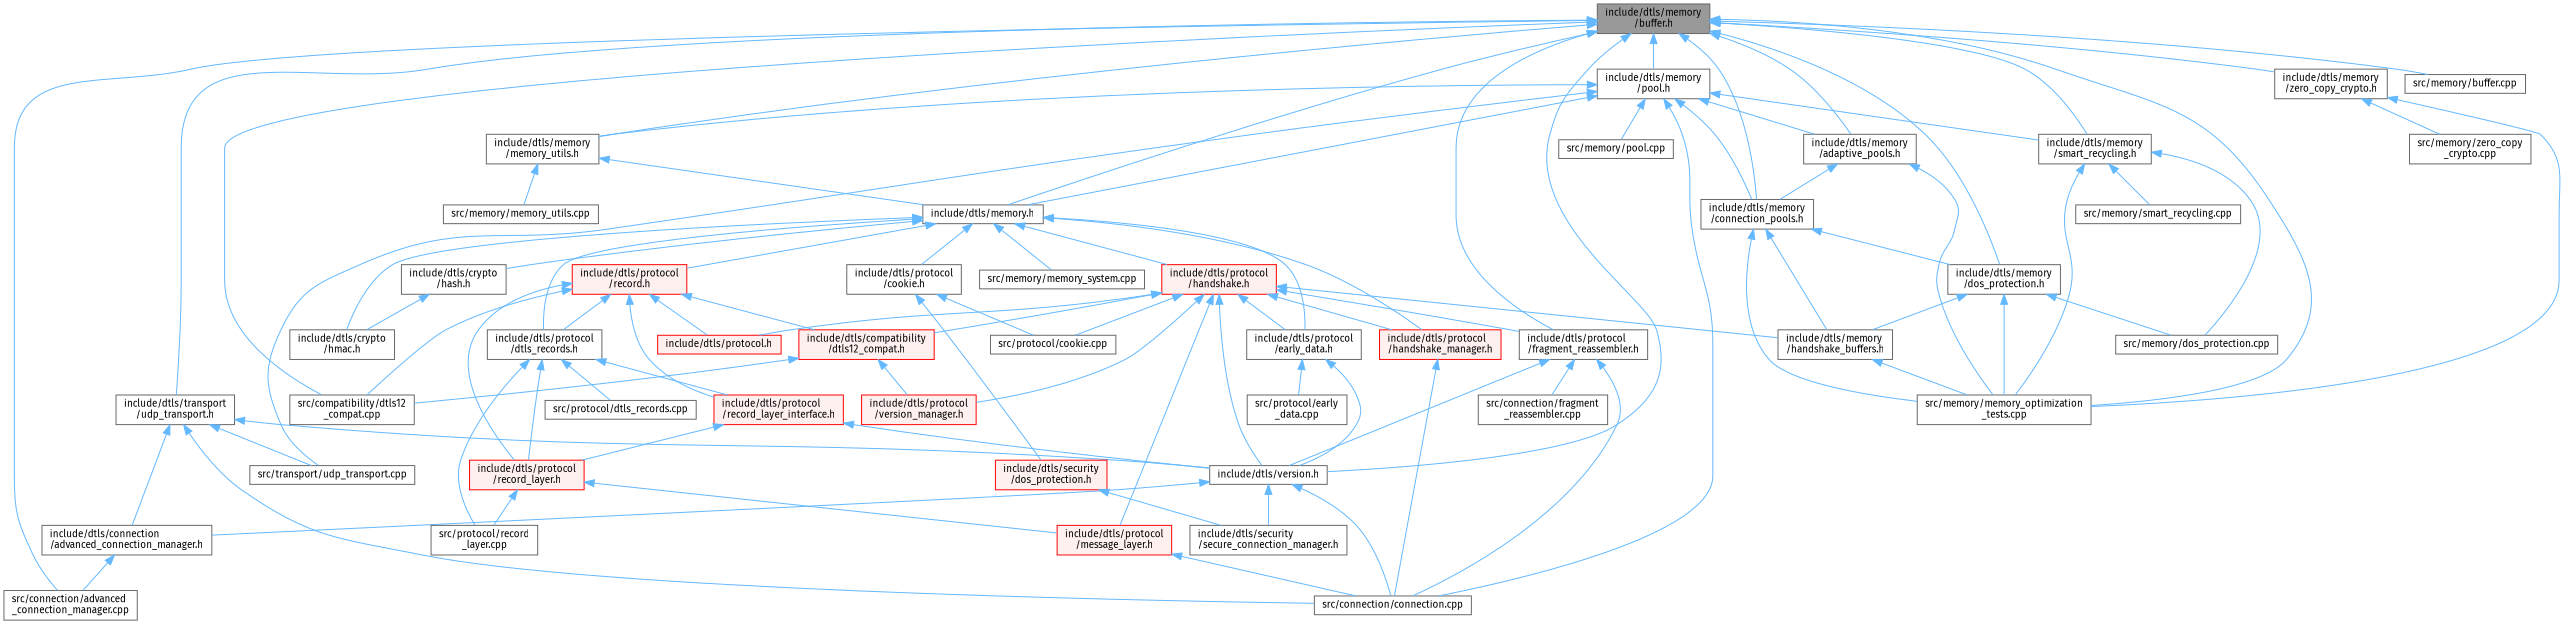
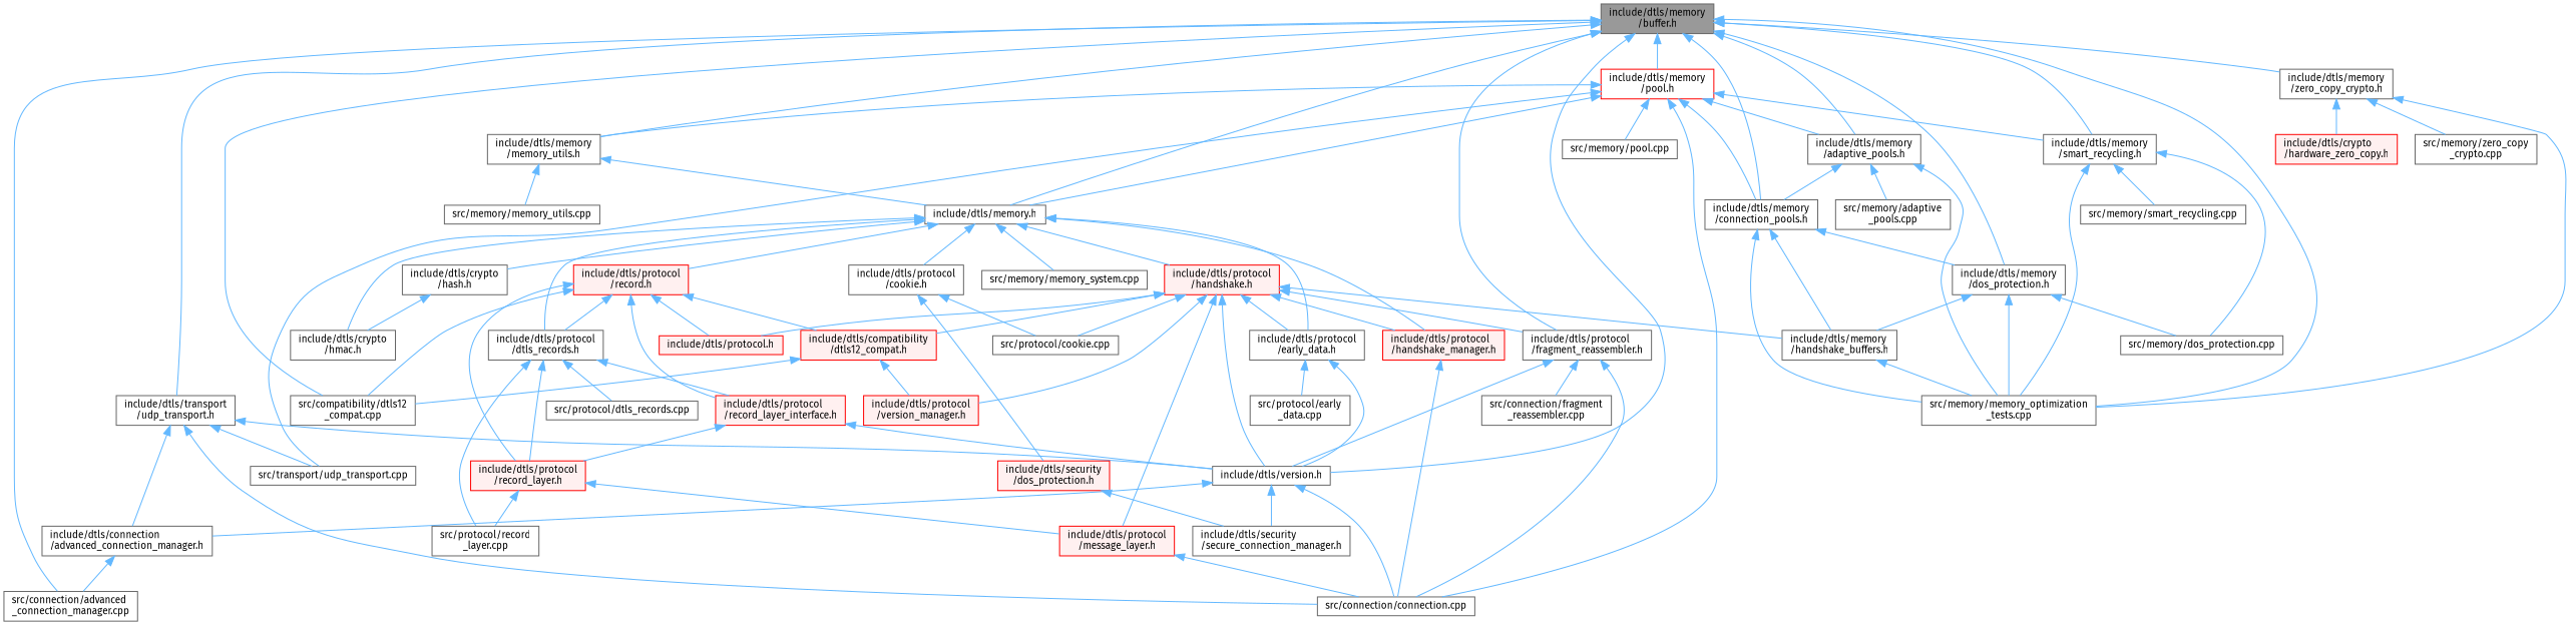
  digraph {
    fontname="Fira Sans"
    node [color=grey40 fillcolor=white fontname="Fira Sans" fontsize=10 shape=box style=filled]
    edge [color=steelblue1 dir=back fontname="Fira Sans" fontsize=10 labelfontname=Helvetica labelfontsize=10 style=solid]
    n1 [color=gray40 fillcolor=grey60 fontcolor=black height=0.2 label="include/dtls/memory\l/buffer.h" width=0.4]
    n2 [height=0.2 label="include/dtls/version.h" width=0.4]
    n3 [height=0.2 label="src/connection/advanced\l_connection_manager.cpp" width=0.4]
    n4 [height=0.2 label="include/dtls/memory.h" width=0.4]
    n5 [height=0.2 label="src/compatibility/dtls12\l_compat.cpp" width=0.4]
    n6 [height=0.2 label="src/memory/memory_optimization\l_tests.cpp" width=0.4]
    n7 [height=0.2 label="include/dtls/protocol\l/fragment_reassembler.h" width=0.4]
    n8 [height=0.2 label="include/dtls/memory\l/adaptive_pools.h" width=0.4]
    n9 [height=0.2 label="include/dtls/memory\l/connection_pools.h" width=0.4]
    n10 [height=0.2 label="include/dtls/memory\l/dos_protection.h" width=0.4]
    n11 [height=0.2 label="include/dtls/memory\l/memory_utils.h" width=0.4]
-   n12 [height=0.2 label="include/dtls/memory\l/pool.h" width=0.4]
+   n12 [color=red height=0.2 label="include/dtls/memory\l/pool.h" width=0.4]
    n13 [height=0.2 label="include/dtls/memory\l/smart_recycling.h" width=0.4]
    n14 [height=0.2 label="include/dtls/memory\l/zero_copy_crypto.h" width=0.4]
    n15 [height=0.2 label="include/dtls/transport\l/udp_transport.h" width=0.4]
-   n16 [height=0.2 label="src/memory/buffer.cpp" width=0.4]
    n17 [height=0.2 label="include/dtls/connection\l/advanced_connection_manager.h" width=0.4]
    n18 [height=0.2 label="include/dtls/security\l/secure_connection_manager.h" width=0.4]
    n19 [height=0.2 label="src/connection/connection.cpp" width=0.4]
    n20 [height=0.2 label="include/dtls/crypto\l/hash.h" width=0.4]
    n21 [height=0.2 label="include/dtls/crypto\l/hmac.h" width=0.4]
    n22 [height=0.2 label="include/dtls/protocol\l/cookie.h" width=0.4]
    n23 [height=0.2 label="include/dtls/protocol\l/dtls_records.h" width=0.4]
    n24 [height=0.2 label="include/dtls/protocol\l/early_data.h" width=0.4]
    n25 [color=red fillcolor="#FFF0F0" height=0.2 label="include/dtls/protocol\l/handshake.h" width=0.4]
    n26 [color=red fillcolor="#FFF0F0" height=0.2 label="include/dtls/protocol\l/handshake_manager.h" width=0.4]
    n27 [color=red fillcolor="#FFF0F0" height=0.2 label="include/dtls/protocol\l/record.h" width=0.4]
    n28 [height=0.2 label="src/memory/memory_system.cpp" width=0.4]
    n29 [height=0.2 label="include/dtls/memory\l/handshake_buffers.h" width=0.4]
    n30 [height=0.2 label="src/connection/fragment\l_reassembler.cpp" width=0.4]
+   n31 [height=0.2 label="src/memory/adaptive\l_pools.cpp" width=0.4]
    n32 [height=0.2 label="src/memory/dos_protection.cpp" width=0.4]
    n33 [height=0.2 label="src/memory/memory_utils.cpp" width=0.4]
    n34 [height=0.2 label="src/memory/pool.cpp" width=0.4]
    n35 [height=0.2 label="src/transport/udp_transport.cpp" width=0.4]
    n36 [height=0.2 label="src/memory/smart_recycling.cpp" width=0.4]
+   n37 [color=red fillcolor="#FFF0F0" height=0.2 label="include/dtls/crypto\l/hardware_zero_copy.h" width=0.4]
    n38 [height=0.2 label="src/memory/zero_copy\l_crypto.cpp" width=0.4]
    n39 [color=red fillcolor="#FFF0F0" height=0.2 label="include/dtls/security\l/dos_protection.h" width=0.4]
    n40 [height=0.2 label="src/protocol/cookie.cpp" width=0.4]
    n41 [color=red fillcolor="#FFF0F0" height=0.2 label="include/dtls/protocol\l/record_layer.h" width=0.4]
    n42 [height=0.2 label="src/protocol/record\l_layer.cpp" width=0.4]
    n43 [color=red fillcolor="#FFF0F0" height=0.2 label="include/dtls/protocol\l/record_layer_interface.h" width=0.4]
    n44 [height=0.2 label="src/protocol/dtls_records.cpp" width=0.4]
    n45 [height=0.2 label="src/protocol/early\l_data.cpp" width=0.4]
    n46 [color=red fillcolor="#FFF0F0" height=0.2 label="include/dtls/protocol\l/message_layer.h" width=0.4]
    n47 [color=red fillcolor="#FFF0F0" height=0.2 label="include/dtls/compatibility\l/dtls12_compat.h" width=0.4]
    n48 [color=red fillcolor="#FFF0F0" height=0.2 label="include/dtls/protocol\l/version_manager.h" width=0.4]
    n49 [color=red fillcolor="#FFF0F0" height=0.2 label="include/dtls/protocol.h" width=0.4]
    n1 -> n2
    n1 -> n3
    n1 -> n4
    n1 -> n5
    n1 -> n6
    n1 -> n7
    n1 -> n8
    n1 -> n9
    n1 -> n10
    n1 -> n11
    n1 -> n12
    n1 -> n13
    n1 -> n14
    n1 -> n15
-   n1 -> n16
    n2 -> n17
    n2 -> n18
    n2 -> n19
    n4 -> n20
    n4 -> n21
    n4 -> n22
    n4 -> n23
    n4 -> n24
    n4 -> n25
    n4 -> n26
    n4 -> n27
    n4 -> n28
    n7 -> n2
    n7 -> n19
    n7 -> n30
    n8 -> n6
    n8 -> n9
+   n8 -> n31
    n9 -> n6
    n9 -> n10
    n9 -> n29
    n10 -> n6
    n10 -> n29
    n10 -> n32
    n11 -> n4
    n11 -> n33
    n12 -> n4
    n12 -> n8
    n12 -> n9
    n12 -> n11
    n12 -> n13
    n12 -> n19
    n12 -> n34
    n12 -> n35
    n13 -> n6
    n13 -> n32
    n13 -> n36
    n14 -> n6
+   n14 -> n37
    n14 -> n38
    n15 -> n2
    n15 -> n17
    n15 -> n19
    n15 -> n35
    n17 -> n3
    n20 -> n21
    n22 -> n39
    n22 -> n40
    n23 -> n41
    n23 -> n42
    n23 -> n43
    n23 -> n44
    n24 -> n2
    n24 -> n45
    n25 -> n2
    n25 -> n7
    n25 -> n24
    n25 -> n26
    n25 -> n29
    n25 -> n40
    n25 -> n46
    n25 -> n47
    n25 -> n48
    n25 -> n49
    n26 -> n19
    n27 -> n5
    n27 -> n23
    n27 -> n41
    n27 -> n43
    n27 -> n47
    n27 -> n49
    n29 -> n6
    n39 -> n18
    n41 -> n42
    n41 -> n46
    n43 -> n2
    n43 -> n41
    n46 -> n19
    n47 -> n5
    n47 -> n48
  }
